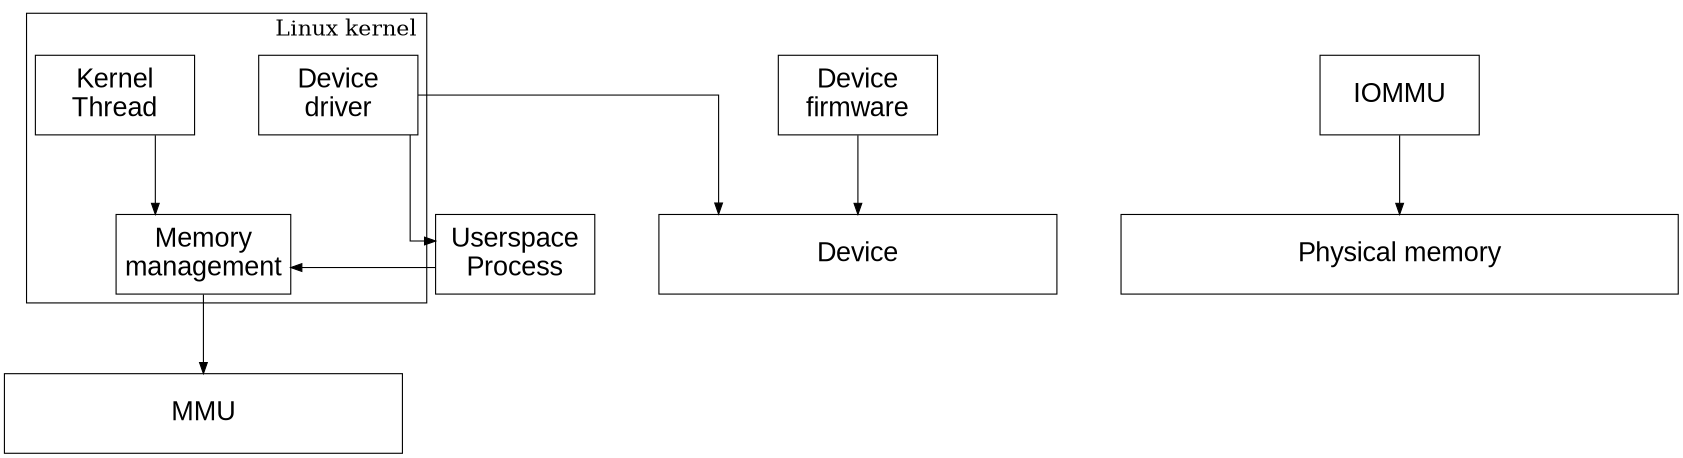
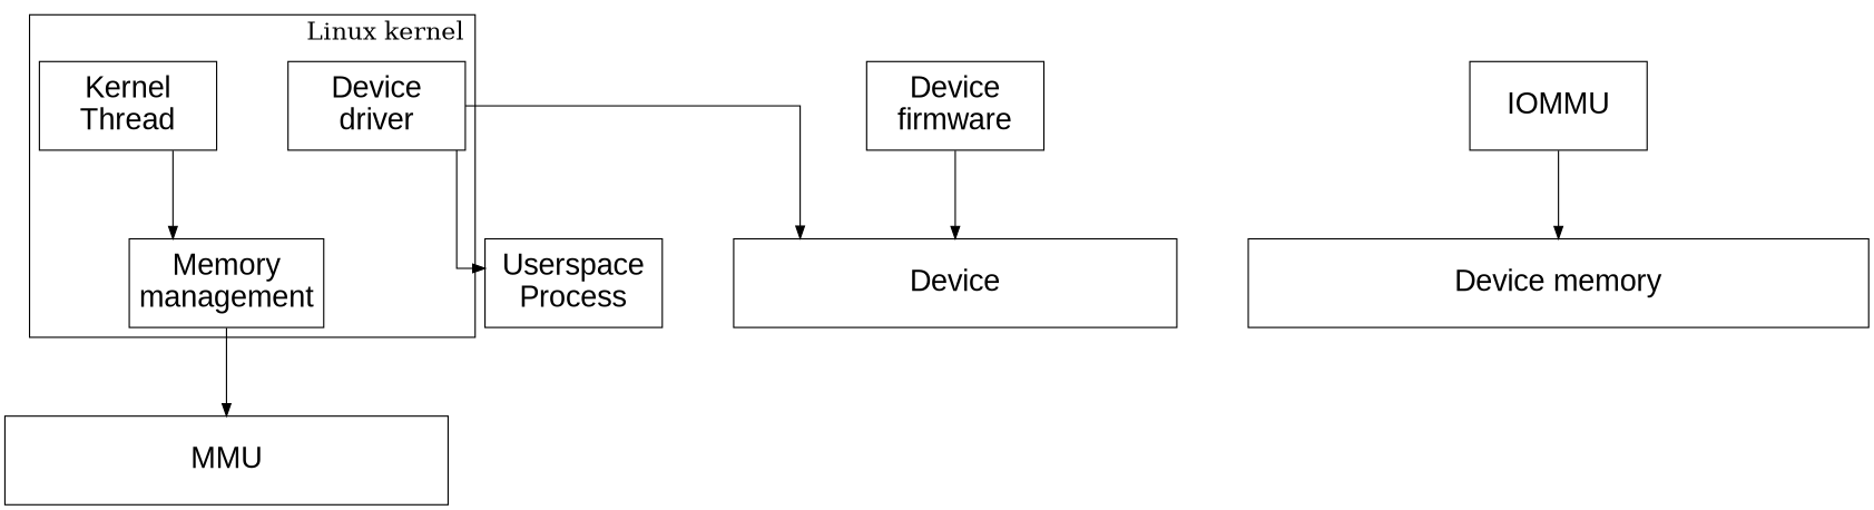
  digraph {
    nodesep=0.8
    ordering=out
    ranksep=1
    splines=ortho
    node [fontname=arial fontsize=24 shape=box]
    edge [fontname=arial fontsize=18]
    n1 [height=1 label="Memory\nmanagement" width=2]
    n2 [height=1 label="Device\ndriver" width=2]
    n3 [height=1 label="Kernel\nThread" width=2]
    n4 [height=1 label=MMU width=5]
    n5 [height=1 label="Userspace\nProcess" width=2]
    n6 [height=1 label=Device width=5]
    n7 [height=1 label="Device\nfirmware" width=2]
-   n8 [height=1 label="Physical memory" width=7]
+   n8 [height=1 label="Device memory" width=7]
    n9 [height=1 label=IOMMU width=2]
    subgraph cluster_1 {
      fontsize=20
      label="Linux kernel"
      labeljust=r
      rank=same
      n1
      n2
      n3
    }
    n1 -> n4
    n2 -> n5
    n2 -> n6
    n3 -> n1
-   n5 -> n1
    n7 -> n6
    n9 -> n8
  }
